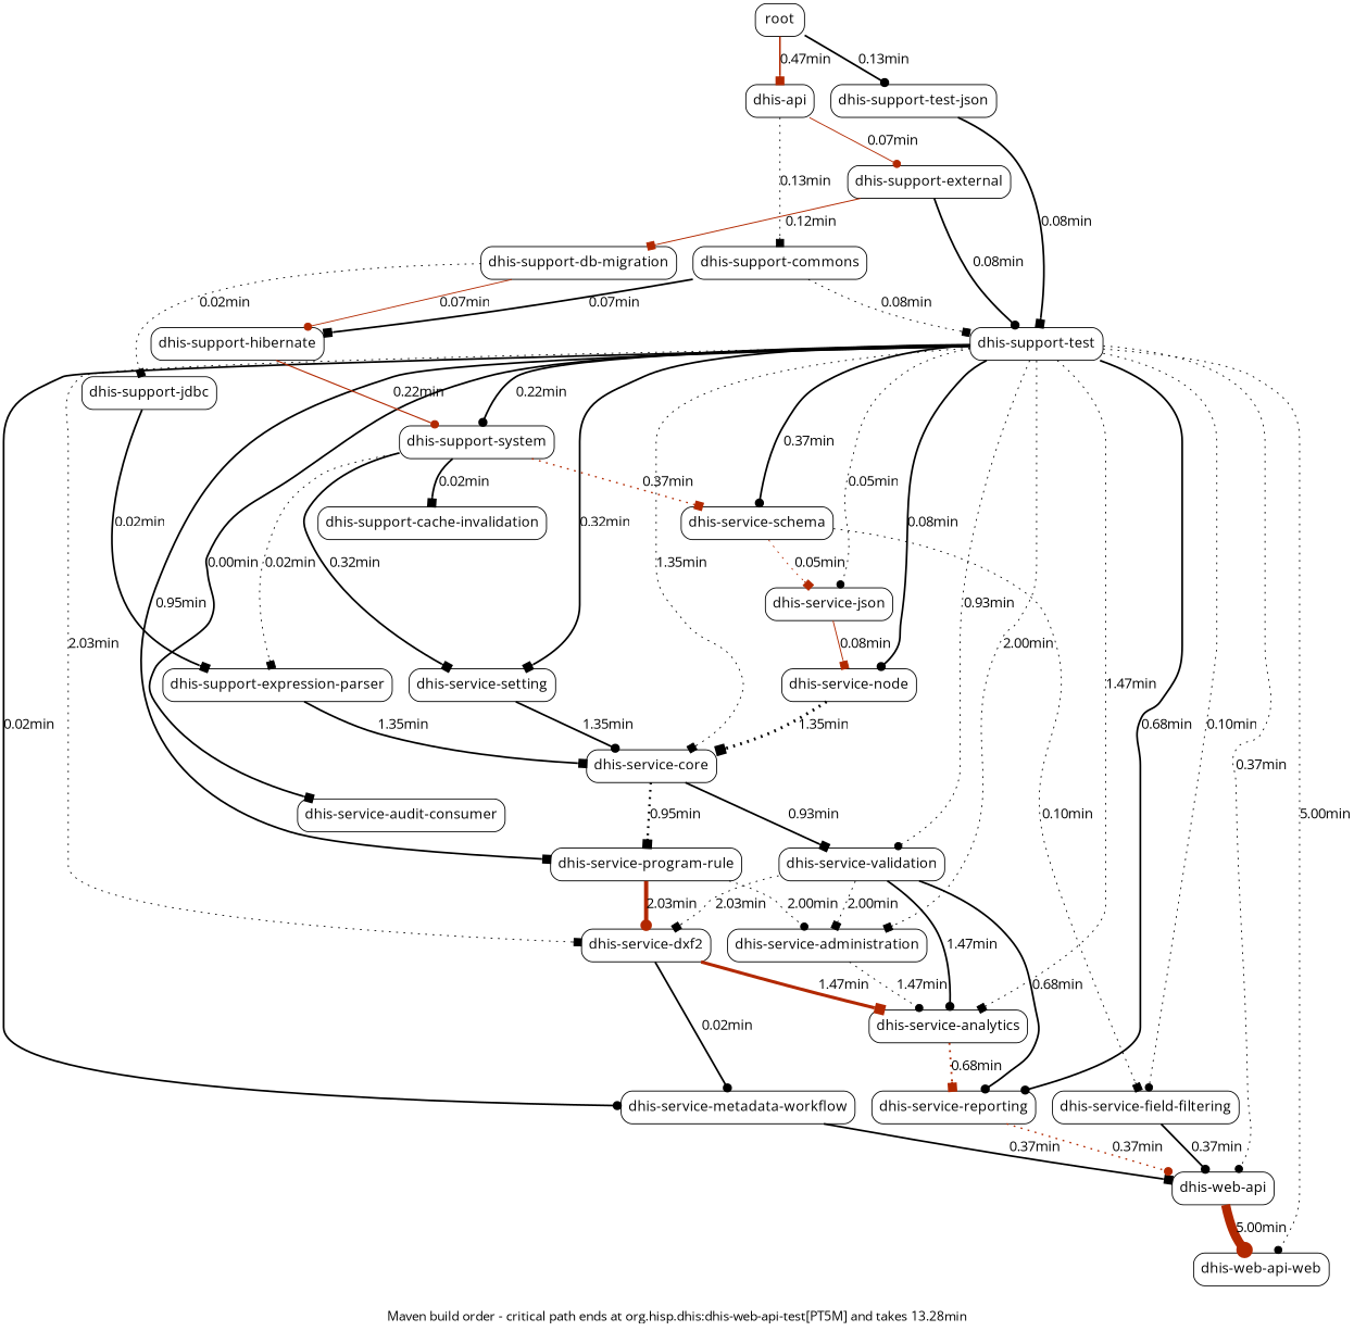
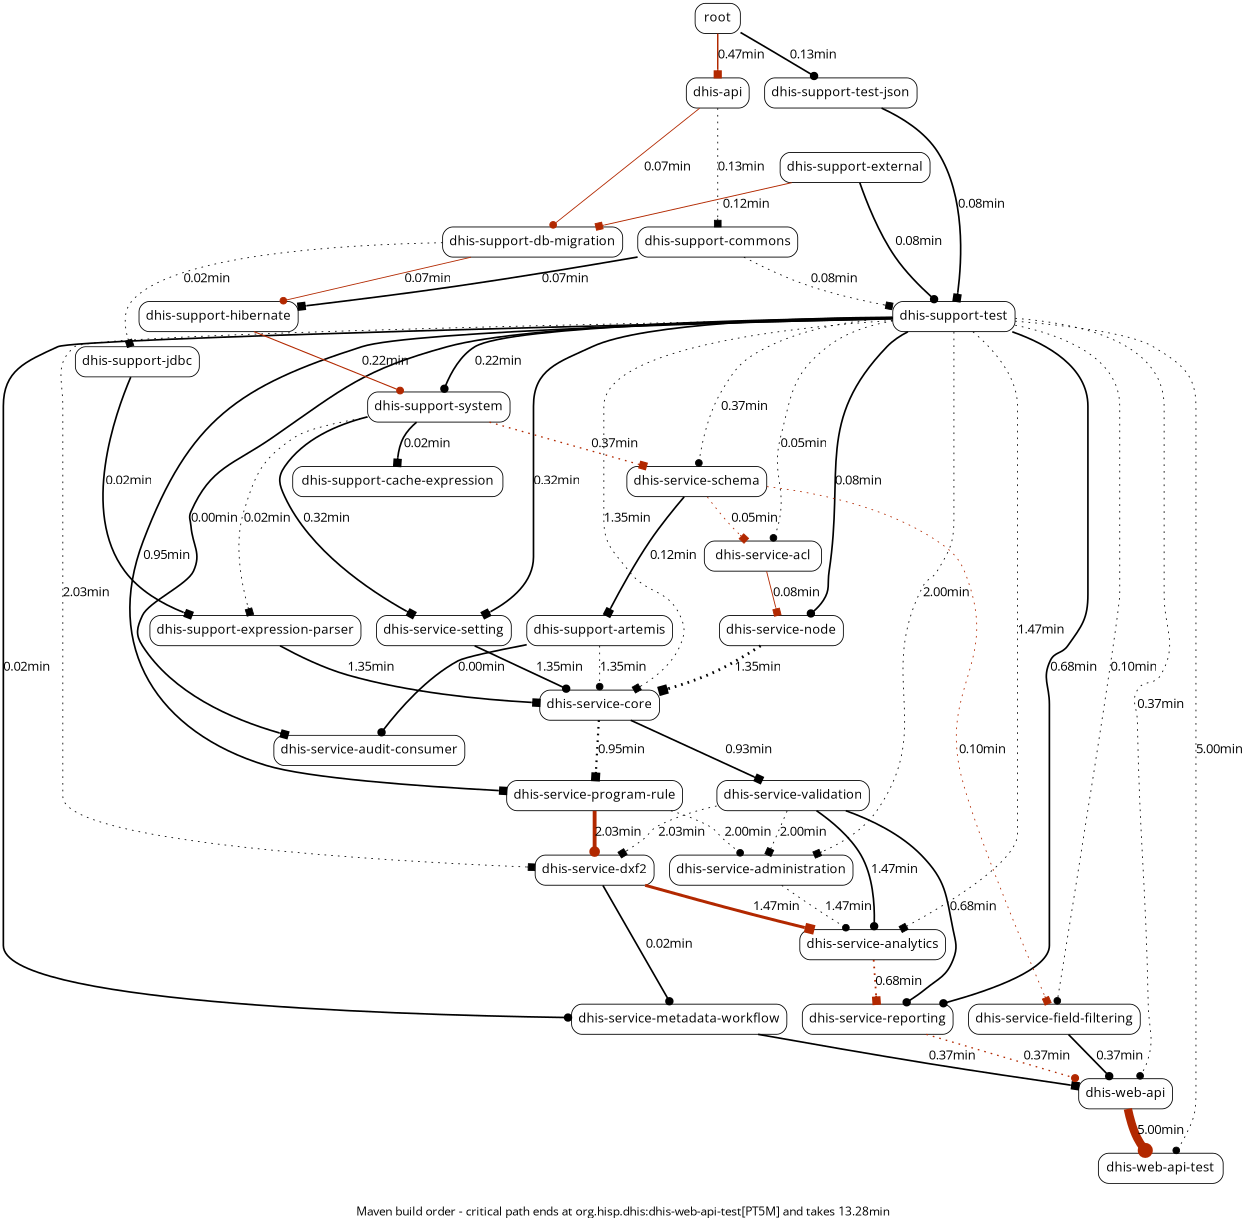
  strict digraph {
    fontname="Open Sans"
    label="Maven build order - critical path ends at org.hisp.dhis:dhis-web-api-test[PT5M] and takes 13.28min"
    node [fontname="Open Sans" fontsize=16 shape=box style=rounded]
    edge [arrowhead=box fontname="Open Sans" fontsize=15 style=bold weight=1.0]
    n1 [label="dhis-support-external"]
    n2 [label="dhis-support-db-migration"]
    n3 [label="dhis-support-test"]
    n4 [label="dhis-support-jdbc"]
    n5 [label="dhis-support-hibernate"]
    n6 [label="dhis-support-system"]
    n7 [label="dhis-service-schema"]
    n8 [label="dhis-service-setting"]
-   n9 [label="dhis-service-json"]
+   n9 [label="dhis-service-acl"]
    n10 [label="dhis-service-audit-consumer"]
    n11 [label="dhis-service-node"]
    n12 [label="dhis-service-field-filtering"]
    n13 [label="dhis-service-core"]
    n14 [label="dhis-service-validation"]
    n15 [label="dhis-service-program-rule"]
    n16 [label="dhis-service-administration"]
    n17 [label="dhis-service-dxf2"]
    n18 [label="dhis-service-metadata-workflow"]
    n19 [label="dhis-service-analytics"]
    n20 [label="dhis-service-reporting"]
    n21 [label="dhis-web-api"]
-   n22 [label="dhis-web-api-web"]
+   n22 [label="dhis-web-api-test"]
    n23 [label="dhis-support-expression-parser"]
    n24 [label="dhis-api"]
    n25 [label="dhis-support-commons"]
-   n26 [label="dhis-support-cache-invalidation"]
+   n26 [label="dhis-support-cache-expression"]
+   n27 [label="dhis-support-artemis"]
    n28 [label="dhis-support-test-json"]
    n29 [label=root]
    n1 -> n2 [color="#b22800" label="0.12min" penwidth=1.121212121212121 weight=7.0]
    n1 -> n3 [arrowhead=dot label="0.08min" weight=5.0]
    n2 -> n4 [label="0.02min" style=dotted]
    n2 -> n5 [arrowhead=dot color="#b22800" label="0.07min" penwidth=1.0303030303030303 weight=4.0]
    n3 -> n6 [arrowhead=dot label="0.22min" weight=13.0]
-   n3 -> n7 [arrowhead=dot label="0.37min" weight=22.0]
+   n3 -> n7 [arrowhead=dot label="0.37min" style=dotted weight=22.0]
    n3 -> n8 [label="0.32min" weight=19.0]
    n3 -> n9 [arrowhead=dot label="0.05min" style=dotted weight=3.0]
    n3 -> n10 [label="0.00min" weight=0.0]
    n3 -> n11 [arrowhead=dot label="0.08min" weight=5.0]
    n3 -> n12 [arrowhead=dot label="0.10min" style=dotted weight=6.0]
    n3 -> n13 [label="1.35min" style=dotted weight=81.0]
-   n3 -> n14 [arrowhead=dot label="0.93min" style=dotted weight=56.0]
    n3 -> n15 [label="0.95min" weight=57.0]
    n3 -> n16 [label="2.00min" style=dotted weight=120.0]
    n3 -> n17 [label="2.03min" style=dotted weight=122.0]
    n3 -> n18 [arrowhead=dot label="0.02min"]
    n3 -> n19 [label="1.47min" style=dotted weight=88.0]
    n3 -> n20 [arrowhead=dot label="0.68min" weight=41.0]
    n3 -> n21 [arrowhead=dot label="0.37min" style=dotted weight=22.0]
    n3 -> n22 [arrowhead=dot label="5.00min" style=dotted weight=300.0]
    n4 -> n23 [label="0.02min"]
    n5 -> n6 [arrowhead=dot color="#b22800" label="0.22min" penwidth=1.303030303030303 weight=13.0]
    n6 -> n7 [color="#b22800" label="0.37min" penwidth=1.5757575757575757 style=dotted weight=22.0]
    n6 -> n8 [label="0.32min" weight=19.0]
    n6 -> n23 [label="0.02min" style=dotted]
    n6 -> n26 [label="0.02min"]
    n7 -> n9 [color="#b22800" label="0.05min" penwidth=1.0 style=dotted weight=3.0]
-   n7 -> n12 [label="0.10min" style=dotted weight=6.0]
+   n7 -> n12 [label="0.10min" style=dotted weight=6.0 color="#b22800"]
+   n7 -> n27 [label="0.12min" weight=7.0]
    n8 -> n13 [arrowhead=dot label="1.35min" weight=81.0]
    n9 -> n11 [color="#b22800" label="0.08min" penwidth=1.0606060606060606 weight=5.0]
    n11 -> n13 [color=black label="1.35min" penwidth=3.3636363636363638 style=dotted weight=81.0]
    n12 -> n21 [arrowhead=dot label="0.37min" weight=22.0]
    n13 -> n14 [label="0.93min" weight=56.0]
    n13 -> n15 [color=black label="0.95min" penwidth=2.6363636363636367 style=dotted weight=57.0]
    n14 -> n16 [label="2.00min" style=dotted weight=120.0]
    n14 -> n17 [label="2.03min" style=dotted weight=122.0]
    n14 -> n19 [arrowhead=dot label="1.47min" weight=88.0]
    n14 -> n20 [arrowhead=dot label="0.68min" weight=41.0]
    n15 -> n16 [arrowhead=dot label="2.00min" style=dotted weight=120.0]
    n15 -> n17 [arrowhead=dot color="#b22800" label="2.03min" penwidth=4.6060606060606055 weight=122.0]
    n16 -> n19 [arrowhead=dot label="1.47min" style=dotted weight=88.0]
    n17 -> n18 [arrowhead=dot label="0.02min"]
    n17 -> n19 [color="#b22800" label="1.47min" penwidth=3.5757575757575757 weight=88.0]
    n18 -> n21 [label="0.37min" weight=22.0]
    n19 -> n20 [color="#b22800" label="0.68min" penwidth=2.1515151515151514 style=dotted weight=41.0]
    n20 -> n21 [arrowhead=dot color="#b22800" label="0.37min" penwidth=1.5757575757575757 style=dotted weight=22.0]
    n21 -> n22 [arrowhead=dot color="#b22800" label="5.00min" penwidth=10.0 weight=300.0]
    n23 -> n13 [label="1.35min" weight=81.0]
-   n24 -> n1 [arrowhead=dot color="#b22800" label="0.07min" penwidth=1.0303030303030303 weight=4.0]
+   n24 -> n2 [arrowhead=dot color="#b22800" label="0.07min" penwidth=1.0303030303030303 weight=4.0]
    n24 -> n25 [label="0.13min" style=dotted weight=8.0]
    n25 -> n3 [label="0.08min" style=dotted weight=5.0]
    n25 -> n5 [label="0.07min" weight=4.0]
+   n27 -> n10 [arrowhead=dot label="0.00min" weight=0.0]
+   n27 -> n13 [arrowhead=dot label="1.35min" style=dotted weight=81.0]
    n28 -> n3 [label="0.08min" weight=5.0]
    n29 -> n24 [color="#b22800" label="0.47min" penwidth=1.7575757575757576 weight=28.0]
    n29 -> n28 [arrowhead=dot label="0.13min" weight=8.0]
  }
